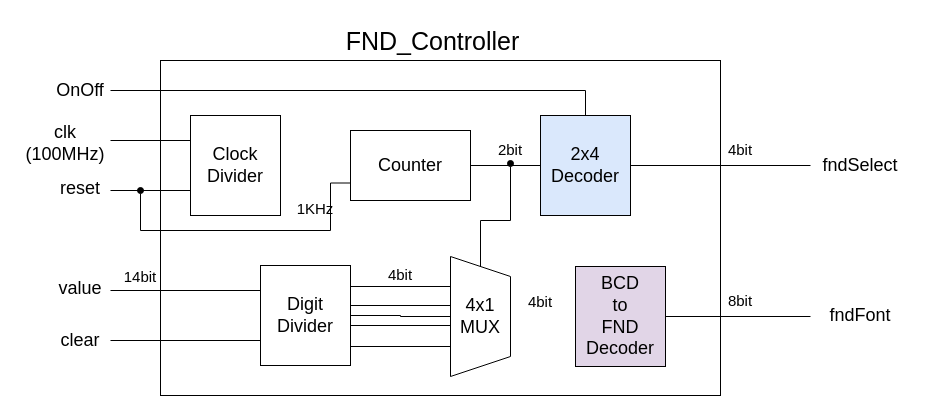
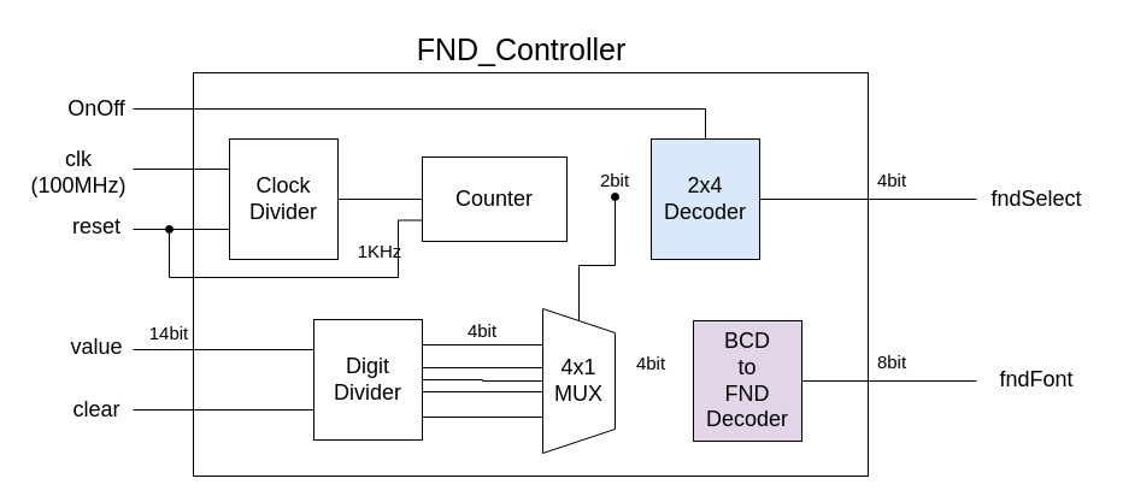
  <mxCell id="0" />
  <mxCell id="1" parent="0" />
  <mxCell id="2" value="" style="rounded=0;whiteSpace=wrap;html=1;fontSize=18;" vertex="1" parent="1"><mxGeometry x="160" y="60" width="560" height="335" as="geometry" /></mxCell>
+ <mxCell id="3" style="edgeStyle=orthogonalEdgeStyle;rounded=0;orthogonalLoop=1;jettySize=auto;html=1;entryX=0;entryY=0.5;entryDx=0;entryDy=0;fontSize=18;endArrow=none;endFill=0;" edge="1" parent="1" source="6" target="8"><mxGeometry relative="1" as="geometry" /></mxCell>
  <mxCell id="4" style="edgeStyle=orthogonalEdgeStyle;rounded=0;orthogonalLoop=1;jettySize=auto;html=1;exitX=0;exitY=0.25;exitDx=0;exitDy=0;fontSize=18;endArrow=none;endFill=0;" edge="1" parent="1" source="6"><mxGeometry relative="1" as="geometry"><mxPoint x="110" y="140" as="targetPoint" /></mxGeometry></mxCell>
  <mxCell id="5" style="edgeStyle=orthogonalEdgeStyle;rounded=0;orthogonalLoop=1;jettySize=auto;html=1;exitX=0;exitY=0.75;exitDx=0;exitDy=0;fontSize=18;endArrow=none;endFill=0;" edge="1" parent="1" source="6"><mxGeometry relative="1" as="geometry"><mxPoint x="110" y="190" as="targetPoint" /></mxGeometry></mxCell>
  <mxCell id="6" value="&lt;font style=&quot;font-size: 18px;&quot;&gt;Clock&lt;br&gt;Divider&lt;/font&gt;" style="rounded=0;whiteSpace=wrap;html=1;" vertex="1" parent="1"><mxGeometry x="190" y="115" width="90" height="100" as="geometry" /></mxCell>
- <mxCell id="7" style="edgeStyle=orthogonalEdgeStyle;rounded=0;orthogonalLoop=1;jettySize=auto;html=1;entryX=0;entryY=0.5;entryDx=0;entryDy=0;fontSize=18;endArrow=none;endFill=0;" edge="1" parent="1" source="8" target="10"><mxGeometry relative="1" as="geometry" /></mxCell>
  <mxCell id="8" value="&lt;span style=&quot;font-size: 18px;&quot;&gt;Counter&lt;/span&gt;" style="rounded=0;whiteSpace=wrap;html=1;" vertex="1" parent="1"><mxGeometry x="350" y="130" width="120" height="70" as="geometry" /></mxCell>
  <mxCell id="9" style="edgeStyle=orthogonalEdgeStyle;rounded=0;orthogonalLoop=1;jettySize=auto;html=1;fontSize=18;endArrow=none;endFill=0;" edge="1" parent="1" source="10"><mxGeometry relative="1" as="geometry"><mxPoint x="810" y="165" as="targetPoint" /></mxGeometry></mxCell>
  <mxCell id="10" value="&lt;font style=&quot;font-size: 18px;&quot;&gt;2x4&lt;br&gt;Decoder&lt;/font&gt;" style="rounded=0;whiteSpace=wrap;html=1;fillColor=#dae8fc;" vertex="1" parent="1"><mxGeometry x="540" y="115" width="90" height="100" as="geometry" /></mxCell>
  <mxCell id="11" style="edgeStyle=orthogonalEdgeStyle;rounded=0;orthogonalLoop=1;jettySize=auto;html=1;exitX=0;exitY=0.25;exitDx=0;exitDy=0;fontSize=18;endArrow=none;endFill=0;" edge="1" parent="1" source="13"><mxGeometry relative="1" as="geometry"><mxPoint x="110" y="290" as="targetPoint" /></mxGeometry></mxCell>
  <mxCell id="12" style="edgeStyle=orthogonalEdgeStyle;rounded=0;orthogonalLoop=1;jettySize=auto;html=1;exitX=0;exitY=0.75;exitDx=0;exitDy=0;fontSize=18;endArrow=none;endFill=0;" edge="1" parent="1" source="13"><mxGeometry relative="1" as="geometry"><mxPoint x="110" y="340" as="targetPoint" /></mxGeometry></mxCell>
  <mxCell id="13" value="&lt;font style=&quot;font-size: 18px;&quot;&gt;Digit&lt;br&gt;Divider&lt;/font&gt;" style="rounded=0;whiteSpace=wrap;html=1;" vertex="1" parent="1"><mxGeometry x="260" y="265" width="90" height="100" as="geometry" /></mxCell>
  <mxCell id="14" value="" style="shape=trapezoid;perimeter=trapezoidPerimeter;whiteSpace=wrap;html=1;fixedSize=1;fontSize=18;rotation=90;" vertex="1" parent="1"><mxGeometry x="420" y="286" width="120" height="60" as="geometry" /></mxCell>
  <mxCell id="15" style="edgeStyle=orthogonalEdgeStyle;rounded=0;orthogonalLoop=1;jettySize=auto;html=1;fontSize=18;endArrow=none;endFill=0;" edge="1" parent="1" source="16" target="13"><mxGeometry relative="1" as="geometry" /></mxCell>
  <mxCell id="16" value="4x1&lt;br&gt;MUX" style="text;html=1;strokeColor=none;fillColor=none;align=center;verticalAlign=middle;whiteSpace=wrap;rounded=0;fontSize=18;" vertex="1" parent="1"><mxGeometry x="450" y="301" width="60" height="30" as="geometry" /></mxCell>
  <mxCell id="17" style="edgeStyle=orthogonalEdgeStyle;rounded=0;orthogonalLoop=1;jettySize=auto;html=1;fontSize=18;endArrow=none;endFill=0;" edge="1" parent="1" source="18"><mxGeometry relative="1" as="geometry"><mxPoint x="810" y="316" as="targetPoint" /></mxGeometry></mxCell>
  <mxCell id="18" value="&lt;font style=&quot;font-size: 18px;&quot;&gt;BCD&lt;br&gt;to&lt;br&gt;FND&lt;br&gt;Decoder&lt;/font&gt;" style="rounded=0;whiteSpace=wrap;html=1;fillColor=#e1d5e7;" vertex="1" parent="1"><mxGeometry x="575" y="266" width="90" height="100" as="geometry" /></mxCell>
  <mxCell id="19" value="" style="endArrow=none;html=1;rounded=0;fontSize=18;entryX=0.25;entryY=1;entryDx=0;entryDy=0;" edge="1" parent="1" target="14"><mxGeometry width="50" height="50" relative="1" as="geometry"><mxPoint x="350" y="286" as="sourcePoint" /><mxPoint x="400" y="236" as="targetPoint" /></mxGeometry></mxCell>
  <mxCell id="20" value="" style="endArrow=none;html=1;rounded=0;fontSize=18;entryX=0.25;entryY=1;entryDx=0;entryDy=0;" edge="1" parent="1"><mxGeometry width="50" height="50" relative="1" as="geometry"><mxPoint x="350" y="305" as="sourcePoint" /><mxPoint x="450" y="305" as="targetPoint" /></mxGeometry></mxCell>
  <mxCell id="21" value="" style="endArrow=none;html=1;rounded=0;fontSize=18;entryX=0.25;entryY=1;entryDx=0;entryDy=0;" edge="1" parent="1"><mxGeometry width="50" height="50" relative="1" as="geometry"><mxPoint x="350" y="325" as="sourcePoint" /><mxPoint x="450" y="325" as="targetPoint" /></mxGeometry></mxCell>
  <mxCell id="22" value="" style="endArrow=none;html=1;rounded=0;fontSize=18;entryX=0.25;entryY=1;entryDx=0;entryDy=0;" edge="1" parent="1"><mxGeometry width="50" height="50" relative="1" as="geometry"><mxPoint x="350" y="346" as="sourcePoint" /><mxPoint x="450" y="346" as="targetPoint" /></mxGeometry></mxCell>
  <mxCell id="23" value="clk&lt;br&gt;(100MHz)" style="text;html=1;strokeColor=none;fillColor=none;align=center;verticalAlign=middle;whiteSpace=wrap;rounded=0;fontSize=18;" vertex="1" parent="1"><mxGeometry x="20" y="115" width="90" height="55" as="geometry" /></mxCell>
  <mxCell id="24" value="reset" style="text;html=1;strokeColor=none;fillColor=none;align=center;verticalAlign=middle;whiteSpace=wrap;rounded=0;fontSize=18;" vertex="1" parent="1"><mxGeometry x="50" y="173" width="60" height="30" as="geometry" /></mxCell>
  <mxCell id="25" style="edgeStyle=orthogonalEdgeStyle;rounded=0;orthogonalLoop=1;jettySize=auto;html=1;entryX=0.5;entryY=0;entryDx=0;entryDy=0;fontSize=18;endArrow=none;endFill=0;" edge="1" parent="1" source="26" target="10"><mxGeometry relative="1" as="geometry" /></mxCell>
  <mxCell id="26" value="OnOff" style="text;html=1;strokeColor=none;fillColor=none;align=center;verticalAlign=middle;whiteSpace=wrap;rounded=0;fontSize=18;" vertex="1" parent="1"><mxGeometry x="50" y="75" width="60" height="30" as="geometry" /></mxCell>
  <mxCell id="27" value="value" style="text;html=1;strokeColor=none;fillColor=none;align=center;verticalAlign=middle;whiteSpace=wrap;rounded=0;fontSize=18;" vertex="1" parent="1"><mxGeometry x="50" y="273" width="60" height="30" as="geometry" /></mxCell>
  <mxCell id="28" value="clear" style="text;html=1;strokeColor=none;fillColor=none;align=center;verticalAlign=middle;whiteSpace=wrap;rounded=0;fontSize=18;" vertex="1" parent="1"><mxGeometry x="50" y="325" width="60" height="30" as="geometry" /></mxCell>
  <mxCell id="29" value="&lt;font style=&quot;font-size: 25px;&quot;&gt;FND_Controller&lt;/font&gt;" style="text;html=1;strokeColor=none;fillColor=none;align=center;verticalAlign=middle;whiteSpace=wrap;rounded=0;fontSize=18;" vertex="1" parent="1"><mxGeometry x="330" y="20" width="205" height="40" as="geometry" /></mxCell>
  <mxCell id="30" value="&lt;font style=&quot;font-size: 15px;&quot;&gt;1KHz&lt;/font&gt;" style="text;html=1;strokeColor=none;fillColor=none;align=center;verticalAlign=middle;whiteSpace=wrap;rounded=0;fontSize=25;" vertex="1" parent="1"><mxGeometry x="295" y="189" width="40" height="30" as="geometry" /></mxCell>
  <mxCell id="31" value="&lt;span style=&quot;font-size: 18px;&quot;&gt;fndSelect&lt;/span&gt;" style="text;html=1;strokeColor=none;fillColor=none;align=center;verticalAlign=middle;whiteSpace=wrap;rounded=0;fontSize=15;" vertex="1" parent="1"><mxGeometry x="810" y="145" width="100" height="40" as="geometry" /></mxCell>
  <mxCell id="32" value="&lt;span style=&quot;font-size: 18px;&quot;&gt;fndFont&lt;/span&gt;" style="text;html=1;strokeColor=none;fillColor=none;align=center;verticalAlign=middle;whiteSpace=wrap;rounded=0;fontSize=15;" vertex="1" parent="1"><mxGeometry x="810" y="295" width="100" height="40" as="geometry" /></mxCell>
  <mxCell id="33" value="&lt;font style=&quot;font-size: 15px;&quot;&gt;4bit&lt;/font&gt;" style="text;html=1;strokeColor=none;fillColor=none;align=center;verticalAlign=middle;whiteSpace=wrap;rounded=0;fontSize=18;" vertex="1" parent="1"><mxGeometry x="720" y="135.5" width="40" height="27" as="geometry" /></mxCell>
  <mxCell id="34" value="&lt;font style=&quot;font-size: 15px;&quot;&gt;8bit&lt;/font&gt;" style="text;html=1;strokeColor=none;fillColor=none;align=center;verticalAlign=middle;whiteSpace=wrap;rounded=0;fontSize=18;" vertex="1" parent="1"><mxGeometry x="720" y="286" width="40" height="27" as="geometry" /></mxCell>
  <mxCell id="35" value="" style="endArrow=oval;html=1;rounded=0;fontSize=15;edgeStyle=orthogonalEdgeStyle;exitX=0;exitY=0.5;exitDx=0;exitDy=0;startArrow=none;startFill=0;endFill=1;" edge="1" parent="1" source="14"><mxGeometry width="50" height="50" relative="1" as="geometry"><mxPoint x="510" y="240" as="sourcePoint" /><mxPoint x="510" y="163" as="targetPoint" /><Array as="points"><mxPoint x="480" y="220" /><mxPoint x="510" y="220" /></Array></mxGeometry></mxCell>
  <mxCell id="36" value="" style="endArrow=none;html=1;rounded=0;fontSize=15;edgeStyle=orthogonalEdgeStyle;startArrow=oval;startFill=1;" edge="1" parent="1"><mxGeometry width="50" height="50" relative="1" as="geometry"><mxPoint x="140" y="190" as="sourcePoint" /><mxPoint x="330" y="230" as="targetPoint" /><Array as="points"><mxPoint x="140" y="230" /><mxPoint x="330" y="230" /></Array></mxGeometry></mxCell>
  <mxCell id="37" value="" style="endArrow=none;html=1;rounded=0;fontSize=15;edgeStyle=orthogonalEdgeStyle;entryX=0;entryY=0.75;entryDx=0;entryDy=0;" edge="1" parent="1" target="8"><mxGeometry width="50" height="50" relative="1" as="geometry"><mxPoint x="330" y="230" as="sourcePoint" /><mxPoint x="400" y="215" as="targetPoint" /><Array as="points"><mxPoint x="330" y="183" /></Array></mxGeometry></mxCell>
  <mxCell id="38" value="&lt;font style=&quot;font-size: 15px;&quot;&gt;4bit&lt;/font&gt;" style="text;html=1;strokeColor=none;fillColor=none;align=center;verticalAlign=middle;whiteSpace=wrap;rounded=0;fontSize=18;" vertex="1" parent="1"><mxGeometry x="520" y="287" width="40" height="27" as="geometry" /></mxCell>
  <mxCell id="39" value="&lt;font style=&quot;font-size: 15px;&quot;&gt;4bit&lt;/font&gt;" style="text;html=1;strokeColor=none;fillColor=none;align=center;verticalAlign=middle;whiteSpace=wrap;rounded=0;fontSize=18;" vertex="1" parent="1"><mxGeometry x="380" y="260" width="40" height="27" as="geometry" /></mxCell>
  <mxCell id="40" value="&lt;font style=&quot;font-size: 15px;&quot;&gt;2bit&lt;/font&gt;" style="text;html=1;strokeColor=none;fillColor=none;align=center;verticalAlign=middle;whiteSpace=wrap;rounded=0;fontSize=18;" vertex="1" parent="1"><mxGeometry x="490" y="135.5" width="40" height="27" as="geometry" /></mxCell>
  <mxCell id="41" value="&lt;font style=&quot;font-size: 15px;&quot;&gt;14bit&lt;/font&gt;" style="text;html=1;strokeColor=none;fillColor=none;align=center;verticalAlign=middle;whiteSpace=wrap;rounded=0;fontSize=18;" vertex="1" parent="1"><mxGeometry x="120" y="262" width="40" height="27" as="geometry" /></mxCell>
